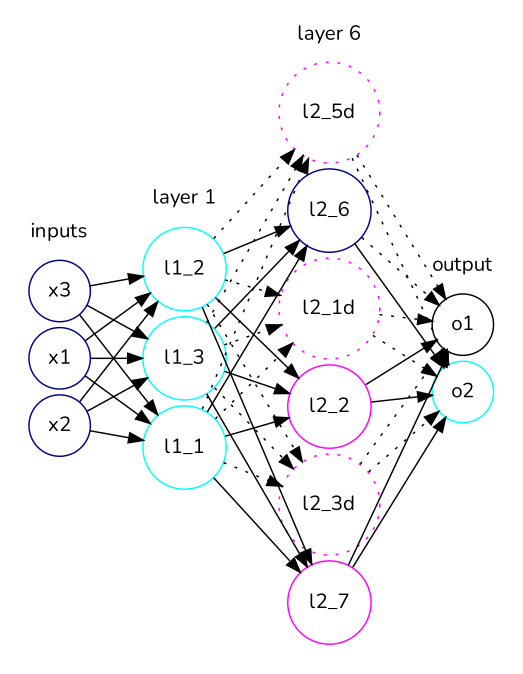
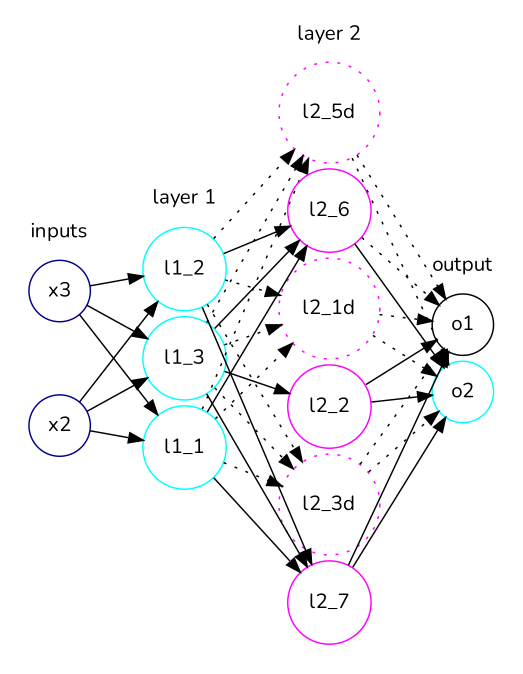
  digraph {
    fontname=Nunito
    nodesep=.05
    rankdir=LR
    splines=line
    node [color=magenta fontname=Nunito shape=circle style=solid]
    edge [fontname=Nunito]
-   x1 [color=blue4]
    x2 [color=blue4]
    x3 [color=blue4]
    l1_1 [color=cyan]
    l1_2 [color=cyan]
    l1_3 [color=cyan]
    l2_1d [style=dotted]
    l2_2
    l2_3d [style=dotted]
    n10 [label=l2_7]
    l2_5d [style=dotted]
-   l2_6 [color=blue4]
+   l2_6
    o1 [color=black]
    o2 [color=cyan]
    subgraph cluster_1 {
      color=white
      label=inputs
-     x1
      x2
      x3
    }
    subgraph cluster_2 {
      color=white
      label="layer 1"
      l1_1
      l1_2
      l1_3
    }
    subgraph cluster_3 {
      color=white
-     label="layer 6"
+     label="layer 2"
      l2_1d
      l2_2
      l2_3d
      n10
      l2_5d
      l2_6
    }
    subgraph cluster_4 {
      color=white
      label=output
      o1
      o2
    }
-   x1 -> l1_1
-   x1 -> l1_2
-   x1 -> l1_3
    x2 -> l1_1
    x2 -> l1_2
    x2 -> l1_3
    x3 -> l1_1
    x3 -> l1_2
    x3 -> l1_3
    l1_1 -> l2_1d [style=dotted]
-   l1_1 -> l2_2
    l1_1 -> l2_3d [style=dotted]
    l1_1 -> n10
    l1_1 -> l2_5d [style=dotted]
    l1_1 -> l2_6
    l1_2 -> l2_1d [style=dotted]
-   l1_2 -> l2_2
    l1_2 -> l2_3d [style=dotted]
    l1_2 -> n10
    l1_2 -> l2_5d [style=dotted]
    l1_2 -> l2_6
    l1_3 -> l2_1d [style=dotted]
    l1_3 -> l2_2
    l1_3 -> l2_3d [style=dotted]
    l1_3 -> n10
    l1_3 -> l2_5d [style=dotted]
    l1_3 -> l2_6
    l2_1d -> o1 [style=dotted]
    l2_1d -> o2 [style=dotted]
    l2_2 -> o1
    l2_2 -> o2
    l2_3d -> o1 [style=dotted]
    l2_3d -> o2 [style=dotted]
    n10 -> o1
    n10 -> o2
    l2_5d -> o1 [style=dotted]
    l2_5d -> o2 [style=dotted]
    l2_6 -> o1 [style=dotted]
    l2_6 -> o2
  }
